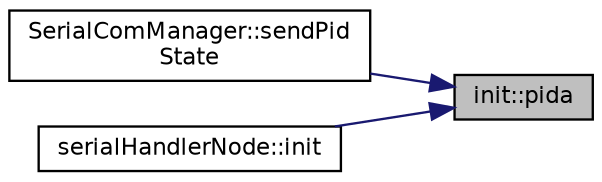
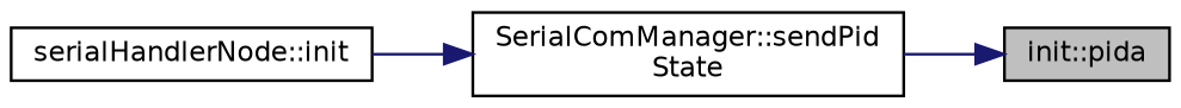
  digraph {
    rankdir=RL
    node [color=black fillcolor=white fontname=Helvetica fontsize=10 shape=record style=filled]
    edge [color=midnightblue dir=back fontname=Helvetica fontsize=10 labelfontname=Helvetica labelfontsize=10 style=solid]
    n1 [fillcolor=grey75 fontcolor=black height=0.2 label="init::pida" width=0.4]
    n2 [height=0.2 label="SerialComManager::sendPid\lState" width=0.4]
    n3 [height=0.2 label="serialHandlerNode::init" width=0.4]
    n1 -> n2
-   n1 -> n3
+   n2 -> n3
  }
